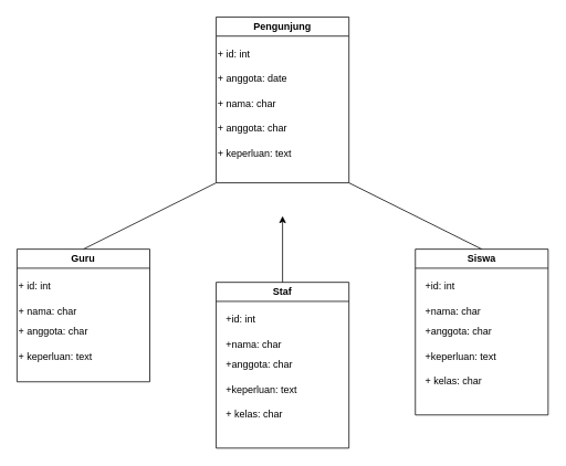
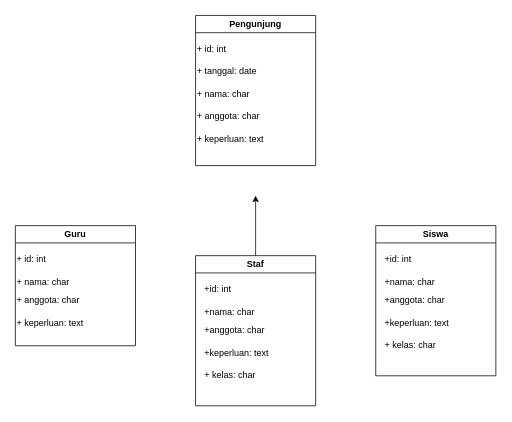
  <mxCell id="0" />
  <mxCell id="1" parent="0" />
  <mxCell id="2" value="Pengunjung" style="swimlane;whiteSpace=wrap;html=1;" vertex="1" parent="1"><mxGeometry x="260" y="20" width="160" height="200" as="geometry" /></mxCell>
  <mxCell id="3" value="+ id: int" style="text;html=1;strokeColor=none;fillColor=none;align=left;verticalAlign=middle;whiteSpace=wrap;rounded=0;" vertex="1" parent="2"><mxGeometry y="30" width="60" height="30" as="geometry" /></mxCell>
- <mxCell id="4" value="+ anggota: date" style="text;html=1;strokeColor=none;fillColor=none;align=left;verticalAlign=middle;whiteSpace=wrap;rounded=0;" vertex="1" parent="2"><mxGeometry y="60" width="100" height="30" as="geometry" /></mxCell>
+ <mxCell id="4" value="+ tanggal: date" style="text;html=1;strokeColor=none;fillColor=none;align=left;verticalAlign=middle;whiteSpace=wrap;rounded=0;" vertex="1" parent="2"><mxGeometry y="60" width="100" height="30" as="geometry" /></mxCell>
  <mxCell id="5" value="+ nama: char" style="text;html=1;strokeColor=none;fillColor=none;align=left;verticalAlign=middle;whiteSpace=wrap;rounded=0;" vertex="1" parent="2"><mxGeometry y="90" width="85" height="30" as="geometry" /></mxCell>
  <mxCell id="6" value="+ anggota: char" style="text;html=1;strokeColor=none;fillColor=none;align=left;verticalAlign=middle;whiteSpace=wrap;rounded=0;" vertex="1" parent="2"><mxGeometry y="120" width="100" height="30" as="geometry" /></mxCell>
  <mxCell id="7" value="+ keperluan: text" style="text;html=1;strokeColor=none;fillColor=none;align=left;verticalAlign=middle;whiteSpace=wrap;rounded=0;" vertex="1" parent="2"><mxGeometry y="150" width="100" height="30" as="geometry" /></mxCell>
- <mxCell id="8" value="" style="endArrow=none;html=1;rounded=0;entryX=0;entryY=1;entryDx=0;entryDy=0;exitX=0.5;exitY=0;exitDx=0;exitDy=0;" edge="1" parent="1" source="9" target="2"><mxGeometry width="50" height="50" relative="1" as="geometry"><mxPoint x="60" y="330" as="sourcePoint" /><mxPoint x="120" y="160" as="targetPoint" /></mxGeometry></mxCell>
  <mxCell id="9" value="Guru" style="swimlane;whiteSpace=wrap;html=1;" vertex="1" parent="1"><mxGeometry x="20" y="300" width="160" height="160" as="geometry" /></mxCell>
  <mxCell id="10" value="+ id: int" style="text;html=1;align=left;verticalAlign=middle;resizable=0;points=[];autosize=1;strokeColor=none;fillColor=none;fontSize=12;" vertex="1" parent="9"><mxGeometry y="30" width="60" height="30" as="geometry" /></mxCell>
  <mxCell id="11" value="+ nama: char" style="text;html=1;align=left;verticalAlign=middle;resizable=0;points=[];autosize=1;strokeColor=none;fillColor=none;" vertex="1" parent="9"><mxGeometry y="60" width="90" height="30" as="geometry" /></mxCell>
  <mxCell id="12" value="+ anggota: char" style="text;html=1;align=left;verticalAlign=middle;resizable=0;points=[];autosize=1;strokeColor=none;fillColor=none;" vertex="1" parent="9"><mxGeometry y="85" width="110" height="30" as="geometry" /></mxCell>
  <mxCell id="13" value="+ keperluan: text" style="text;html=1;align=left;verticalAlign=middle;resizable=0;points=[];autosize=1;strokeColor=none;fillColor=none;" vertex="1" parent="9"><mxGeometry y="115" width="110" height="30" as="geometry" /></mxCell>
  <mxCell id="14" value="Siswa" style="swimlane;whiteSpace=wrap;html=1;" vertex="1" parent="1"><mxGeometry x="500" y="300" width="160" height="200" as="geometry" /></mxCell>
  <mxCell id="15" value="+id: int" style="text;html=1;strokeColor=none;fillColor=none;align=left;verticalAlign=middle;whiteSpace=wrap;rounded=0;" vertex="1" parent="14"><mxGeometry x="10" y="30" width="60" height="30" as="geometry" /></mxCell>
  <mxCell id="16" value="+keperluan: text" style="text;html=1;strokeColor=none;fillColor=none;align=left;verticalAlign=middle;whiteSpace=wrap;rounded=0;" vertex="1" parent="14"><mxGeometry x="10" y="115" width="95" height="30" as="geometry" /></mxCell>
  <mxCell id="17" value="+nama: char" style="text;html=1;strokeColor=none;fillColor=none;align=left;verticalAlign=middle;whiteSpace=wrap;rounded=0;" vertex="1" parent="14"><mxGeometry x="10" y="60" width="70" height="30" as="geometry" /></mxCell>
  <mxCell id="18" value="+anggota: char" style="text;html=1;strokeColor=none;fillColor=none;align=left;verticalAlign=middle;whiteSpace=wrap;rounded=0;" vertex="1" parent="14"><mxGeometry x="10" y="85" width="90" height="30" as="geometry" /></mxCell>
  <mxCell id="19" value="+ kelas: char" style="text;html=1;align=left;verticalAlign=middle;resizable=0;points=[];autosize=1;strokeColor=none;fillColor=none;" vertex="1" parent="14"><mxGeometry x="10" y="145" width="90" height="30" as="geometry" /></mxCell>
- <mxCell id="20" value="" style="endArrow=none;html=1;rounded=0;entryX=1;entryY=1;entryDx=0;entryDy=0;exitX=0.5;exitY=0;exitDx=0;exitDy=0;" edge="1" parent="1" source="14" target="2"><mxGeometry width="50" height="50" relative="1" as="geometry"><mxPoint x="410" y="310" as="sourcePoint" /><mxPoint x="460" y="260" as="targetPoint" /></mxGeometry></mxCell>
  <mxCell id="21" value="Staf" style="swimlane;whiteSpace=wrap;html=1;" vertex="1" parent="1"><mxGeometry x="260" y="340" width="160" height="200" as="geometry" /></mxCell>
  <mxCell id="22" value="+id: int" style="text;html=1;strokeColor=none;fillColor=none;align=left;verticalAlign=middle;whiteSpace=wrap;rounded=0;" vertex="1" parent="21"><mxGeometry x="10" y="30" width="60" height="30" as="geometry" /></mxCell>
  <mxCell id="23" value="+keperluan: text" style="text;html=1;strokeColor=none;fillColor=none;align=left;verticalAlign=middle;whiteSpace=wrap;rounded=0;" vertex="1" parent="21"><mxGeometry x="10" y="115" width="95" height="30" as="geometry" /></mxCell>
  <mxCell id="24" value="+nama: char" style="text;html=1;strokeColor=none;fillColor=none;align=left;verticalAlign=middle;whiteSpace=wrap;rounded=0;" vertex="1" parent="21"><mxGeometry x="10" y="60" width="70" height="30" as="geometry" /></mxCell>
  <mxCell id="25" value="+anggota: char" style="text;html=1;strokeColor=none;fillColor=none;align=left;verticalAlign=middle;whiteSpace=wrap;rounded=0;" vertex="1" parent="21"><mxGeometry x="10" y="85" width="90" height="30" as="geometry" /></mxCell>
  <mxCell id="26" value="+ kelas: char" style="text;html=1;align=left;verticalAlign=middle;resizable=0;points=[];autosize=1;strokeColor=none;fillColor=none;" vertex="1" parent="21"><mxGeometry x="10" y="145" width="90" height="30" as="geometry" /></mxCell>
  <mxCell id="27" value="" style="endArrow=classic;html=1;rounded=0;exitX=0.5;exitY=0;exitDx=0;exitDy=0;" edge="1" parent="1" source="21"><mxGeometry width="50" height="50" relative="1" as="geometry"><mxPoint x="340" y="330" as="sourcePoint" /><mxPoint x="340" y="260" as="targetPoint" /></mxGeometry></mxCell>
